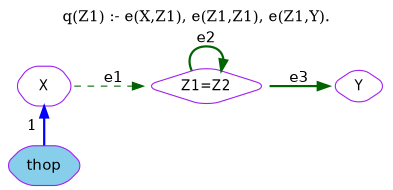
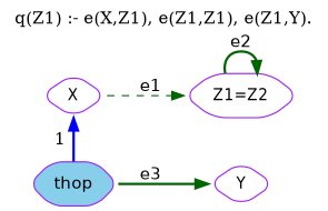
  digraph {
    label="q(Z1) :- e(X,Z1), e(Z1,Z1), e(Z1,Y)."
    labelloc=t
    rankdir=LR
    node [color=purple fontname="Helvetica-Narrow" shape=diamond style=rounded]
    edge [color=darkgreen fontname=helvetica style=bold]
-   n1 [height=0.5 label="Z1=Z2" width=0.79167]
+   n1 [height=0.5 label="Z1=Z2" shape=hexagon width=0.79167]
    Y [height=0.5 width=0.75]
-   X [height=0.5 shape=hexagon width=0.75]
+   X [height=0.5 width=0.75]
    thop [fillcolor=skyblue fontname=helvetica height=0.5 shape=hexagon style="filled,rounded" width=0.79437]
    n1 -> n1 [label=e2]
-   n1 -> Y [label=e3]
+   thop -> Y [label=e3]
    X -> n1 [label=e1 style=dashed]
    thop -> X [color=blue constraint=false label=1 fontname=""]
  }
